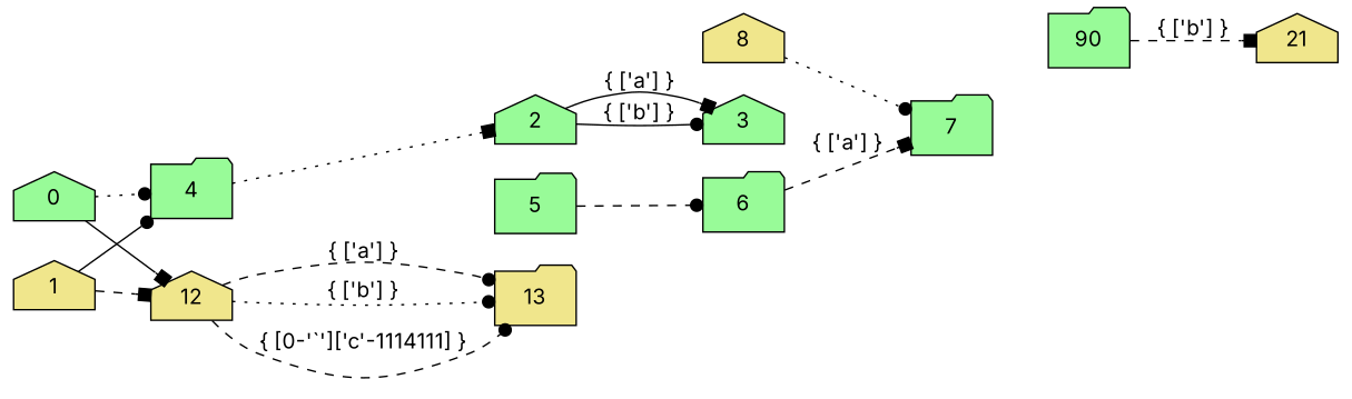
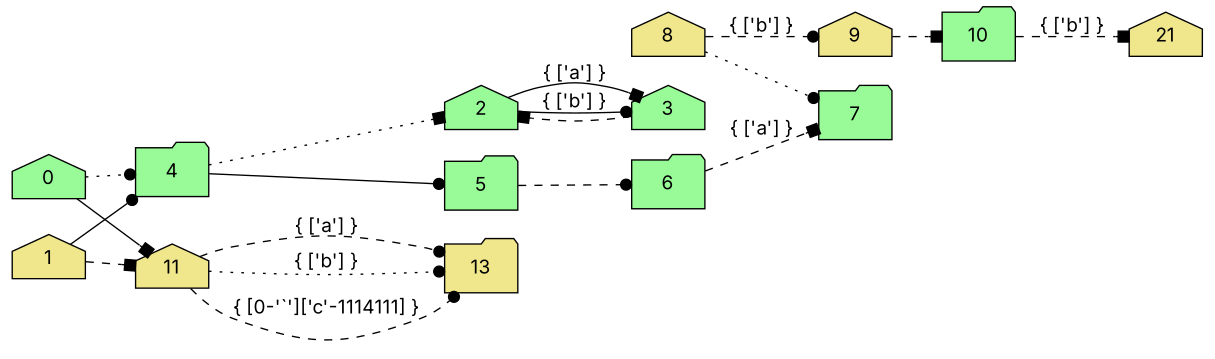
  digraph {
    fontname=Inter
    rankdir=LR
    node [fillcolor=palegreen fontname=Inter shape=house style=filled]
    edge [arrowhead=dot fontname=Inter style=dashed]
    n1 [fillcolor=khaki label=21]
    13 [fillcolor=khaki shape=folder]
    4 [shape=folder]
    0
-   12 [fillcolor=khaki]
+   12 [fillcolor=khaki label=11]
    2
    5 [shape=folder]
    3
    6 [shape=folder]
    1 [fillcolor=khaki]
    7 [shape=folder]
    8 [fillcolor=khaki]
-   10 [shape=folder label=90]
+   9 [fillcolor=khaki]
+   10 [shape=folder]
    4 -> 2 [arrowhead=box style=dotted]
+   4 -> 5 [style=solid]
    0 -> 4 [style=dotted]
    0 -> 12 [arrowhead=box style=solid]
    12 -> 13 [label="{ [0-'`']['c'-1114111] }"]
    12 -> 13 [label="{ ['a'] }"]
    12 -> 13 [label="{ ['b'] }" style=dotted]
    2 -> 3 [arrowhead=box label="{ ['a'] }" style=solid]
    2 -> 3 [label="{ ['b'] }" style=solid]
    5 -> 6
+   3 -> 2 [arrowhead=box]
    6 -> 7 [arrowhead=box label="{ ['a'] }"]
    1 -> 4 [style=solid]
    1 -> 12 [arrowhead=box]
    8 -> 7 [style=dotted]
+   8 -> 9 [label="{ ['b'] }"]
+   9 -> 10 [arrowhead=box]
    10 -> n1 [arrowhead=box label="{ ['b'] }"]
  }
